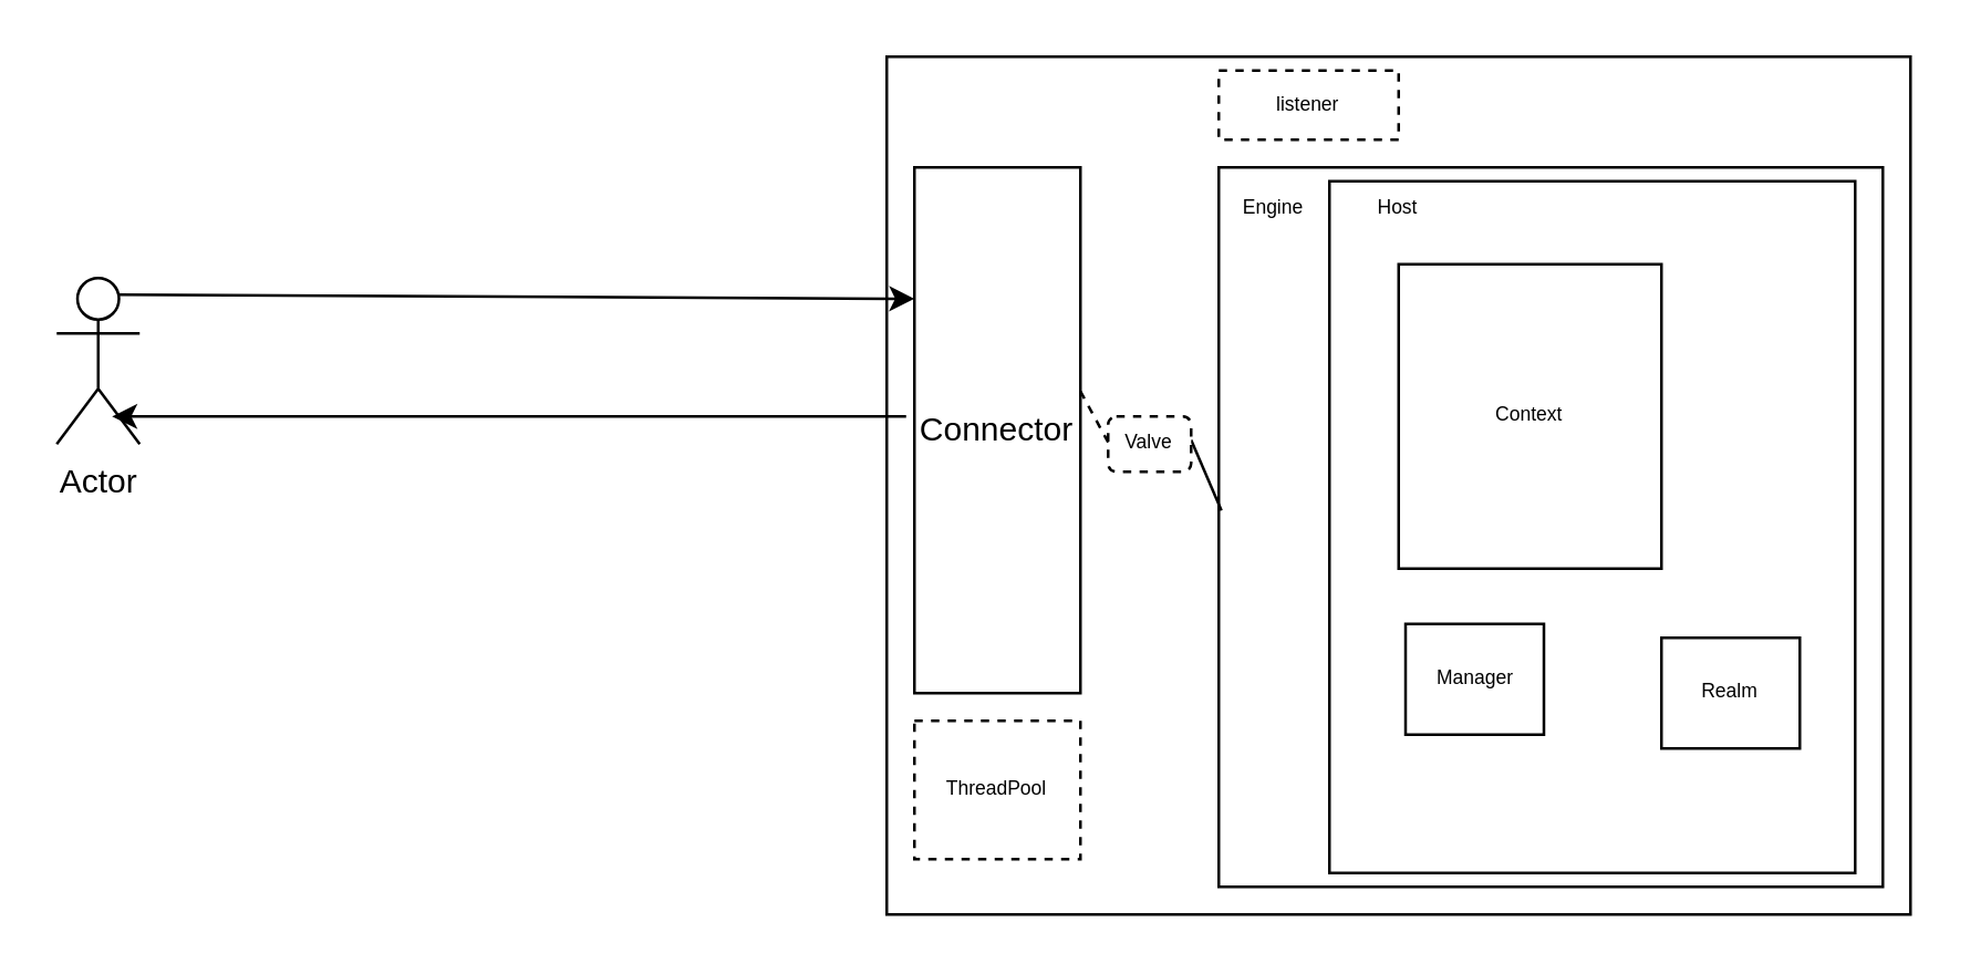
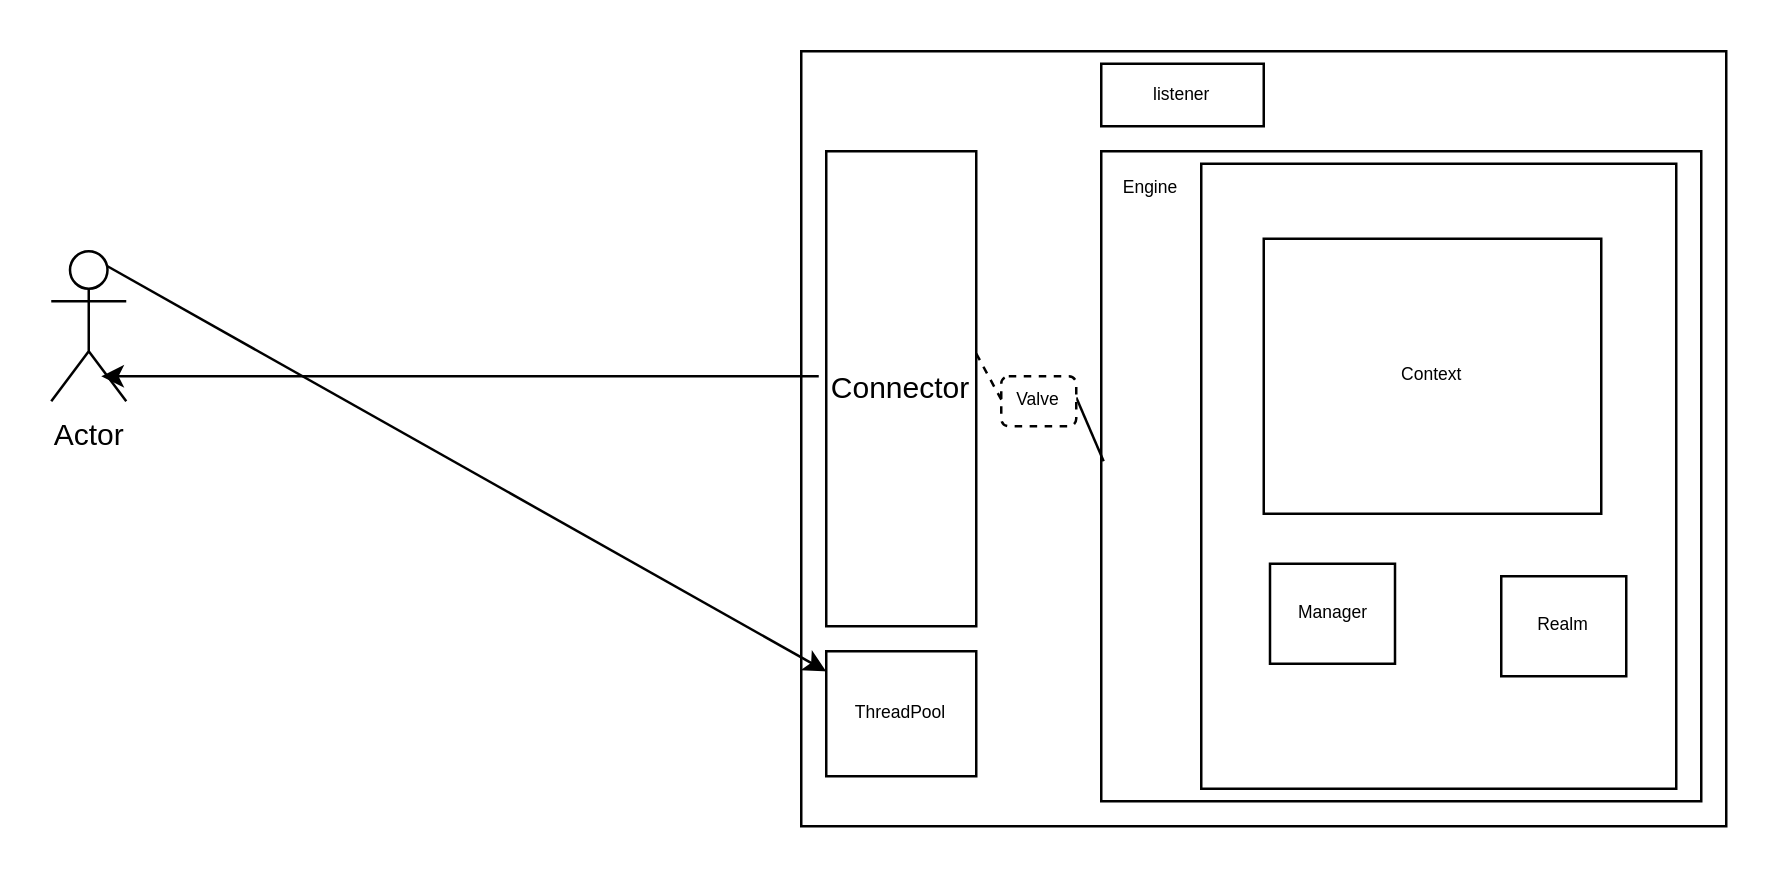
  <mxCell id="0" />
  <mxCell id="1" parent="0" />
  <mxCell id="2" value="" style="rounded=0;whiteSpace=wrap;html=1;" vertex="1" parent="1"><mxGeometry x="320" y="20" width="370" height="310" as="geometry" /></mxCell>
  <mxCell id="3" value="" style="rounded=0;whiteSpace=wrap;html=1;fontSize=7;" vertex="1" parent="1"><mxGeometry x="440" y="60" width="240" height="260" as="geometry" /></mxCell>
  <mxCell id="4" value="Actor" style="shape=umlActor;verticalLabelPosition=bottom;labelBackgroundColor=#ffffff;verticalAlign=top;html=1;outlineConnect=0;" vertex="1" parent="1"><mxGeometry x="20" y="100" width="30" height="60" as="geometry" /></mxCell>
- <mxCell id="5" value="" style="endArrow=classic;html=1;exitX=0.75;exitY=0.1;exitDx=0;exitDy=0;exitPerimeter=0;entryX=0;entryY=0.25;entryDx=0;entryDy=0;" edge="1" parent="1" source="4" target="7"><mxGeometry width="50" height="50" relative="1" as="geometry"><mxPoint x="290" y="155" as="sourcePoint" /><mxPoint x="340" y="105" as="targetPoint" /></mxGeometry></mxCell>
+ <mxCell id="5" value="" style="endArrow=classic;html=1;exitX=0.75;exitY=0.1;exitDx=0;exitDy=0;exitPerimeter=0;" edge="1" parent="1" source="4" target="8"><mxGeometry width="50" height="50" relative="1" as="geometry"><mxPoint x="290" y="155" as="sourcePoint" /><mxPoint x="340" y="105" as="targetPoint" /></mxGeometry></mxCell>
  <mxCell id="6" value="" style="endArrow=classic;html=1;" edge="1" parent="1"><mxGeometry width="50" height="50" relative="1" as="geometry"><mxPoint x="327" y="150" as="sourcePoint" /><mxPoint x="40" y="150" as="targetPoint" /></mxGeometry></mxCell>
  <mxCell id="7" value="Connector" style="rounded=0;whiteSpace=wrap;html=1;" vertex="1" parent="1"><mxGeometry x="330" y="60" width="60" height="190" as="geometry" /></mxCell>
- <mxCell id="8" value="ThreadPool" style="rounded=0;whiteSpace=wrap;html=1;fontSize=7;dashed=1;" vertex="1" parent="1"><mxGeometry x="330" y="260" width="60" height="50" as="geometry" /></mxCell>
+ <mxCell id="8" value="ThreadPool" style="rounded=0;whiteSpace=wrap;html=1;fontSize=7;" vertex="1" parent="1"><mxGeometry x="330" y="260" width="60" height="50" as="geometry" /></mxCell>
  <mxCell id="9" value="" style="rounded=0;whiteSpace=wrap;html=1;fontSize=7;" vertex="1" parent="1"><mxGeometry x="480" y="65" width="190" height="250" as="geometry" /></mxCell>
- <mxCell id="10" value="Host" style="text;html=1;strokeColor=none;fillColor=none;align=center;verticalAlign=middle;whiteSpace=wrap;rounded=0;fontSize=7;" vertex="1" parent="1"><mxGeometry x="485" y="65" width="40" height="20" as="geometry" /></mxCell>
- <mxCell id="11" value="Context" style="rounded=0;whiteSpace=wrap;html=1;fontSize=7;" vertex="1" parent="1"><mxGeometry x="505" y="95" width="95" height="110" as="geometry" /></mxCell>
+ <mxCell id="11" value="Context" style="rounded=0;whiteSpace=wrap;html=1;fontSize=7;" vertex="1" parent="1"><mxGeometry x="505" y="95" width="135" height="110" as="geometry" /></mxCell>
  <mxCell id="12" value="Manager" style="rounded=0;whiteSpace=wrap;html=1;fontSize=7;" vertex="1" parent="1"><mxGeometry x="507.5" y="225" width="50" height="40" as="geometry" /></mxCell>
  <mxCell id="13" value="Realm" style="rounded=0;whiteSpace=wrap;html=1;fontSize=7;" vertex="1" parent="1"><mxGeometry x="600" y="230" width="50" height="40" as="geometry" /></mxCell>
  <mxCell id="14" value="Engine" style="text;html=1;strokeColor=none;fillColor=none;align=center;verticalAlign=middle;whiteSpace=wrap;rounded=0;fontSize=7;" vertex="1" parent="1"><mxGeometry x="440" y="65" width="40" height="20" as="geometry" /></mxCell>
  <mxCell id="15" value="" style="endArrow=none;html=1;fontSize=7;entryX=0.004;entryY=0.477;entryDx=0;entryDy=0;entryPerimeter=0;exitX=1;exitY=0.426;exitDx=0;exitDy=0;exitPerimeter=0;" edge="1" parent="1" source="16" target="3"><mxGeometry width="50" height="50" relative="1" as="geometry"><mxPoint x="150" y="360" as="sourcePoint" /><mxPoint x="240" y="220" as="targetPoint" /></mxGeometry></mxCell>
  <mxCell id="16" value="Valve" style="rounded=1;whiteSpace=wrap;html=1;fontSize=7;dashed=1;" vertex="1" parent="1"><mxGeometry x="400" y="150" width="30" height="20" as="geometry" /></mxCell>
  <mxCell id="17" value="" style="endArrow=none;html=1;fontSize=7;entryX=0.004;entryY=0.477;entryDx=0;entryDy=0;entryPerimeter=0;exitX=1;exitY=0.426;exitDx=0;exitDy=0;exitPerimeter=0;dashed=1;" edge="1" parent="1" source="7" target="16"><mxGeometry width="50" height="50" relative="1" as="geometry"><mxPoint x="390" y="140.94" as="sourcePoint" /><mxPoint x="440.96" y="184.02" as="targetPoint" /></mxGeometry></mxCell>
- <mxCell id="18" value="listener" style="rounded=0;whiteSpace=wrap;html=1;fontSize=7;dashed=1;" vertex="1" parent="1"><mxGeometry x="440" y="25" width="65" height="25" as="geometry" /></mxCell>
+ <mxCell id="18" value="listener" style="rounded=0;whiteSpace=wrap;html=1;fontSize=7;" vertex="1" parent="1"><mxGeometry x="440" y="25" width="65" height="25" as="geometry" /></mxCell>
